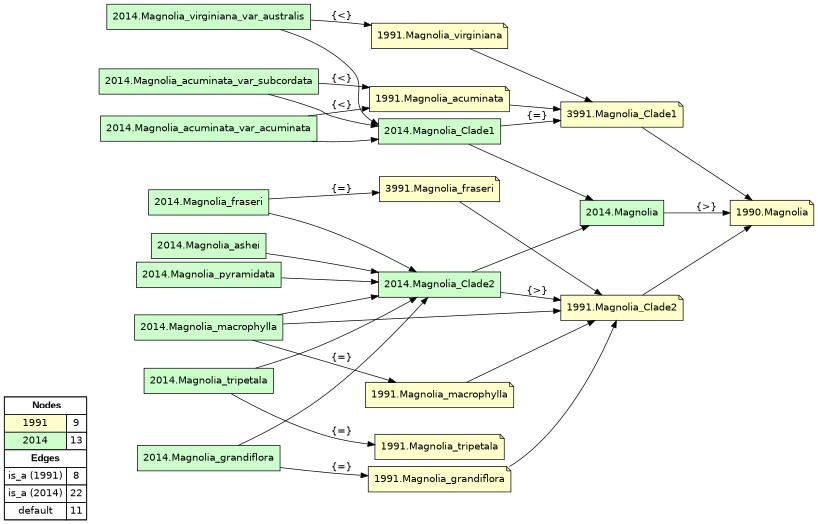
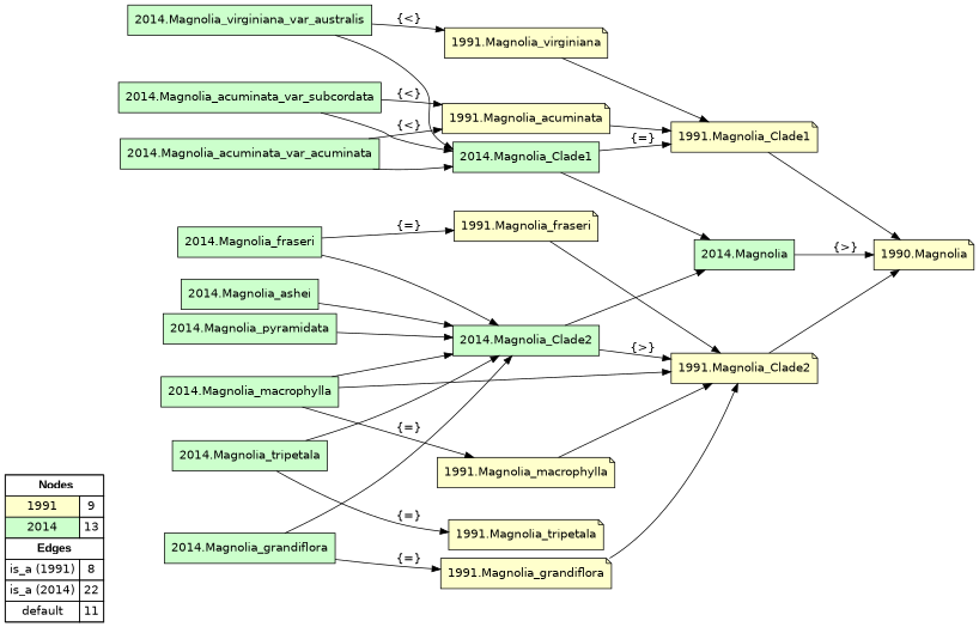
  digraph {
    rankdir=LR
    node [fillcolor="#CCFFCC" fontname=helvetica shape=box style=filled]
    edge [color="#000000" constraint=true dir=forward penwidth=1 style=solid]
    n1 [fillcolor=white label=<   <TABLE BORDER="0" CELLBORDER="1" CELLSPACING="0" CELLPADDING="4">  <TR> <TD COLSPAN="2"><font face="Arial Black"> Nodes</font></TD> </TR>  <TR>   <TD bgcolor="#FFFFCC" fontname="helvetica">1991</TD>   <TD>9</TD>   </TR>  <TR>   <TD bgcolor="#CCFFCC" fontname="helvetica">2014</TD>   <TD>13</TD>   </TR>  <TR> <TD COLSPAN="2"><font face = "Arial Black"> Edges </font></TD> </TR>  <TR>   <TD><font color ="#000000">is_a (1991)</font></TD><TD>8</TD> </TR> <TR>   <TD><font color ="#000000">is_a (2014)</font></TD><TD>22</TD> </TR> <TR>   <TD><font color ="#000000">default</font></TD><TD>11</TD> </TR> </TABLE>   > margin=0]
    "1991.Magnolia_virginiana" [fillcolor="#FFFFCC" shape=note]
-   "1991.Magnolia_Clade1" [fillcolor="#FFFFCC" shape=note label="3991.Magnolia_Clade1"]
+   "1991.Magnolia_Clade1" [fillcolor="#FFFFCC" shape=note]
    n4 [fillcolor="#FFFFCC" label="1990.Magnolia" shape=note]
    "1991.Magnolia_macrophylla" [fillcolor="#FFFFCC" shape=note]
    "1991.Magnolia_Clade2" [fillcolor="#FFFFCC" shape=note]
    "1991.Magnolia_grandiflora" [fillcolor="#FFFFCC" shape=note]
-   "1991.Magnolia_fraseri" [fillcolor="#FFFFCC" shape=note label="3991.Magnolia_fraseri"]
+   "1991.Magnolia_fraseri" [fillcolor="#FFFFCC" shape=note]
    "1991.Magnolia_acuminata" [fillcolor="#FFFFCC" shape=note]
    "1991.Magnolia_tripetala" [fillcolor="#FFFFCC" shape=note]
    "2014.Magnolia_tripetala"
    "2014.Magnolia_Clade2"
    "2014.Magnolia"
    "2014.Magnolia_Clade1"
    "2014.Magnolia_fraseri"
    "2014.Magnolia_acuminata_var_subcordata"
    "2014.Magnolia_ashei"
    "2014.Magnolia_virginiana_var_australis"
    "2014.Magnolia_grandiflora"
    "2014.Magnolia_acuminata_var_acuminata"
    "2014.Magnolia_macrophylla"
    "2014.Magnolia_pyramidata"
    subgraph sub_1 {
      rank=source
      n1
    }
    "1991.Magnolia_virginiana" -> "1991.Magnolia_Clade1"
    "1991.Magnolia_Clade1" -> n4
    "1991.Magnolia_macrophylla" -> "1991.Magnolia_Clade2"
    "1991.Magnolia_Clade2" -> n4
    "1991.Magnolia_grandiflora" -> "1991.Magnolia_Clade2"
    "1991.Magnolia_fraseri" -> "1991.Magnolia_Clade2"
    "1991.Magnolia_acuminata" -> "1991.Magnolia_Clade1"
    "2014.Magnolia_tripetala" -> "1991.Magnolia_tripetala" [label="{=}"]
    "2014.Magnolia_tripetala" -> "2014.Magnolia_Clade2"
    "2014.Magnolia_Clade2" -> "1991.Magnolia_Clade2" [label="{>}"]
    "2014.Magnolia_Clade2" -> "2014.Magnolia"
    "2014.Magnolia" -> n4 [label="{>}"]
    "2014.Magnolia_Clade1" -> "1991.Magnolia_Clade1" [label="{=}"]
    "2014.Magnolia_Clade1" -> "2014.Magnolia"
    "2014.Magnolia_fraseri" -> "1991.Magnolia_fraseri" [label="{=}"]
    "2014.Magnolia_fraseri" -> "2014.Magnolia_Clade2"
    "2014.Magnolia_acuminata_var_subcordata" -> "1991.Magnolia_acuminata" [label="{<}"]
    "2014.Magnolia_acuminata_var_subcordata" -> "2014.Magnolia_Clade1"
    "2014.Magnolia_ashei" -> "2014.Magnolia_Clade2"
    "2014.Magnolia_virginiana_var_australis" -> "1991.Magnolia_virginiana" [label="{<}"]
    "2014.Magnolia_virginiana_var_australis" -> "2014.Magnolia_Clade1"
    "2014.Magnolia_grandiflora" -> "1991.Magnolia_grandiflora" [label="{=}"]
    "2014.Magnolia_grandiflora" -> "2014.Magnolia_Clade2"
    "2014.Magnolia_acuminata_var_acuminata" -> "1991.Magnolia_acuminata" [label="{<}"]
    "2014.Magnolia_acuminata_var_acuminata" -> "2014.Magnolia_Clade1"
    "2014.Magnolia_macrophylla" -> "1991.Magnolia_macrophylla" [label="{=}"]
    "2014.Magnolia_macrophylla" -> "1991.Magnolia_Clade2"
    "2014.Magnolia_macrophylla" -> "2014.Magnolia_Clade2"
    "2014.Magnolia_pyramidata" -> "2014.Magnolia_Clade2"
  }
